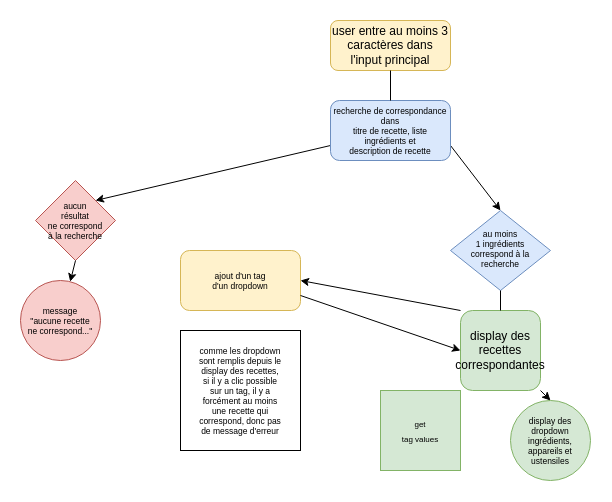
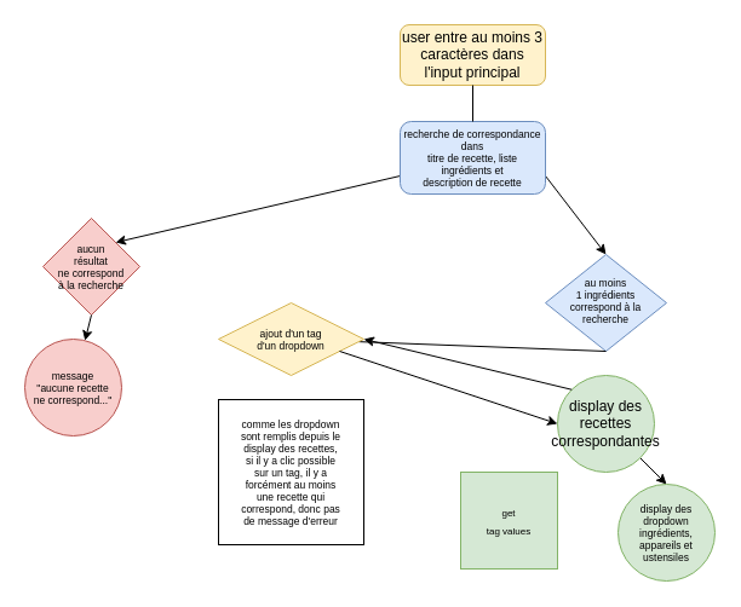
  <mxCell id="0" />
  <mxCell id="1" parent="0" />
  <mxCell id="2" value="user entre au moins 3 caractères dans l'input principal" style="rounded=1;whiteSpace=wrap;html=1;fontSize=12;glass=0;strokeWidth=1;shadow=0;fillColor=#fff2cc;strokeColor=#d6b656;" parent="1" vertex="1"><mxGeometry x="330" y="20" width="120" height="50" as="geometry" /></mxCell>
  <mxCell id="3" value="&lt;p class=&quot;p1&quot; style=&quot;margin: 0px ; font-stretch: normal ; font-size: 8.5px ; line-height: normal&quot;&gt;au moins&lt;/p&gt;&lt;p class=&quot;p1&quot; style=&quot;margin: 0px ; font-stretch: normal ; font-size: 8.5px ; line-height: normal&quot;&gt;1 ingrédients&lt;/p&gt;&lt;p class=&quot;p1&quot; style=&quot;margin: 0px ; font-stretch: normal ; font-size: 8.5px ; line-height: normal&quot;&gt;correspond à la&lt;/p&gt;&lt;p class=&quot;p1&quot; style=&quot;margin: 0px ; font-stretch: normal ; font-size: 8.5px ; line-height: normal&quot;&gt;recherche&lt;/p&gt;" style="rhombus;whiteSpace=wrap;html=1;shadow=0;fontFamily=Helvetica;fontSize=12;align=center;strokeWidth=1;spacing=6;spacingTop=-4;fillColor=#dae8fc;strokeColor=#6c8ebf;" parent="1" vertex="1"><mxGeometry x="450" y="210" width="100" height="80" as="geometry" /></mxCell>
  <mxCell id="4" value="&lt;font style=&quot;font-size: 8px&quot;&gt;get &lt;br&gt;tag values&lt;/font&gt;" style="whiteSpace=wrap;html=1;aspect=fixed;fillColor=#d5e8d4;strokeColor=#82b366;rounded=0;" vertex="1" parent="1"><mxGeometry x="380" y="390" width="80" height="80" as="geometry" /></mxCell>
  <mxCell id="5" value="&lt;p class=&quot;p1&quot; style=&quot;margin: 0px ; font-stretch: normal ; font-size: 8.5px ; line-height: normal&quot;&gt;display des&lt;/p&gt;&lt;p class=&quot;p1&quot; style=&quot;margin: 0px ; font-stretch: normal ; font-size: 8.5px ; line-height: normal&quot;&gt;dropdown&lt;/p&gt;&lt;p class=&quot;p1&quot; style=&quot;margin: 0px ; font-stretch: normal ; font-size: 8.5px ; line-height: normal&quot;&gt;ingrédients,&lt;/p&gt;&lt;p class=&quot;p1&quot; style=&quot;margin: 0px ; font-stretch: normal ; font-size: 8.5px ; line-height: normal&quot;&gt;appareils et&lt;/p&gt;&lt;p class=&quot;p1&quot; style=&quot;margin: 0px ; font-stretch: normal ; font-size: 8.5px ; line-height: normal&quot;&gt;ustensiles&lt;/p&gt;" style="ellipse;whiteSpace=wrap;html=1;aspect=fixed;fillColor=#d5e8d4;strokeColor=#82b366;" vertex="1" parent="1"><mxGeometry x="510" y="400" width="80" height="80" as="geometry" /></mxCell>
  <mxCell id="6" value="" style="endArrow=classic;html=1;rounded=0;exitX=1;exitY=1;exitDx=0;exitDy=0;entryX=0.5;entryY=0;entryDx=0;entryDy=0;" edge="1" parent="1" source="14" target="5"><mxGeometry width="50" height="50" relative="1" as="geometry"><mxPoint x="550" y="370" as="sourcePoint" /><mxPoint x="600" y="320" as="targetPoint" /></mxGeometry></mxCell>
  <mxCell id="7" value="&lt;p class=&quot;p1&quot; style=&quot;margin: 0px ; font-stretch: normal ; font-size: 8.5px ; line-height: normal&quot;&gt;message&lt;/p&gt;&lt;p class=&quot;p1&quot; style=&quot;margin: 0px ; font-stretch: normal ; font-size: 8.5px ; line-height: normal&quot;&gt;&quot;aucune recette&lt;/p&gt;&lt;p class=&quot;p1&quot; style=&quot;margin: 0px ; font-stretch: normal ; font-size: 8.5px ; line-height: normal&quot;&gt;ne correspond...&quot;&lt;/p&gt;" style="ellipse;whiteSpace=wrap;html=1;aspect=fixed;fillColor=#f8cecc;strokeColor=#b85450;" vertex="1" parent="1"><mxGeometry x="20" y="280" width="80" height="80" as="geometry" /></mxCell>
  <mxCell id="8" value="&lt;p class=&quot;p1&quot; style=&quot;margin: 0px ; font-stretch: normal ; font-size: 8.5px ; line-height: normal&quot;&gt;aucun&lt;/p&gt;&lt;p class=&quot;p1&quot; style=&quot;margin: 0px ; font-stretch: normal ; font-size: 8.5px ; line-height: normal&quot;&gt;résultat&lt;/p&gt;&lt;p class=&quot;p1&quot; style=&quot;margin: 0px ; font-stretch: normal ; font-size: 8.5px ; line-height: normal&quot;&gt;ne correspond&lt;/p&gt;&lt;p class=&quot;p1&quot; style=&quot;margin: 0px ; font-stretch: normal ; font-size: 8.5px ; line-height: normal&quot;&gt;à la recherche&lt;/p&gt;" style="rhombus;whiteSpace=wrap;html=1;fillColor=#f8cecc;strokeColor=#b85450;" vertex="1" parent="1"><mxGeometry x="35" y="180" width="80" height="80" as="geometry" /></mxCell>
  <mxCell id="9" value="" style="endArrow=classic;html=1;rounded=0;entryX=1;entryY=0;entryDx=0;entryDy=0;exitX=0;exitY=0.75;exitDx=0;exitDy=0;" edge="1" parent="1" source="12" target="8"><mxGeometry width="50" height="50" relative="1" as="geometry"><mxPoint x="470" y="150" as="sourcePoint" /><mxPoint x="490" y="300" as="targetPoint" /></mxGeometry></mxCell>
  <mxCell id="10" value="" style="endArrow=classic;html=1;rounded=0;exitX=0.5;exitY=1;exitDx=0;exitDy=0;" edge="1" parent="1" source="8" target="7"><mxGeometry width="50" height="50" relative="1" as="geometry"><mxPoint x="440" y="410" as="sourcePoint" /><mxPoint x="490" y="360" as="targetPoint" /></mxGeometry></mxCell>
  <mxCell id="11" value="" style="endArrow=classic;html=1;rounded=0;exitX=1;exitY=0.75;exitDx=0;exitDy=0;entryX=0.5;entryY=0;entryDx=0;entryDy=0;startArrow=none;" edge="1" parent="1" source="12" target="3"><mxGeometry width="50" height="50" relative="1" as="geometry"><mxPoint x="440" y="410" as="sourcePoint" /><mxPoint x="490" y="360" as="targetPoint" /></mxGeometry></mxCell>
  <mxCell id="12" value="&lt;p class=&quot;p1&quot; style=&quot;margin: 0px ; font-stretch: normal ; font-size: 8.5px ; line-height: normal&quot;&gt;recherche de correspondance dans&lt;/p&gt;&lt;p class=&quot;p1&quot; style=&quot;margin: 0px ; font-stretch: normal ; font-size: 8.5px ; line-height: normal&quot;&gt;titre de recette, liste ingrédients et&lt;/p&gt;&lt;p class=&quot;p1&quot; style=&quot;margin: 0px ; font-stretch: normal ; font-size: 8.5px ; line-height: normal&quot;&gt;description de recette&lt;/p&gt;" style="rounded=1;whiteSpace=wrap;html=1;fontSize=12;glass=0;strokeWidth=1;shadow=0;fillColor=#dae8fc;strokeColor=#6c8ebf;" parent="1" vertex="1"><mxGeometry x="330" y="100" width="120" height="60" as="geometry" /></mxCell>
  <mxCell id="13" value="" style="endArrow=none;html=1;rounded=0;exitX=0.5;exitY=1;exitDx=0;exitDy=0;entryX=0.5;entryY=0;entryDx=0;entryDy=0;" edge="1" parent="1" source="2" target="12"><mxGeometry width="50" height="50" relative="1" as="geometry"><mxPoint x="390" y="110" as="sourcePoint" /><mxPoint x="390" y="210" as="targetPoint" /></mxGeometry></mxCell>
- <mxCell id="14" value="display des recettes&lt;br&gt;correspondantes" style="whiteSpace=wrap;html=1;aspect=fixed;fillColor=#d5e8d4;strokeColor=#82b366;rounded=1;" vertex="1" parent="1"><mxGeometry x="460" y="310" width="80" height="80" as="geometry" /></mxCell>
- <mxCell id="15" value="" style="endArrow=none;html=1;rounded=0;exitX=0.5;exitY=1;exitDx=0;exitDy=0;entryX=0.5;entryY=0;entryDx=0;entryDy=0;" edge="1" parent="1" source="3" target="14"><mxGeometry width="50" height="50" relative="1" as="geometry"><mxPoint x="500" y="290" as="sourcePoint" /><mxPoint x="500" y="530" as="targetPoint" /></mxGeometry></mxCell>
- <mxCell id="16" value="&lt;p class=&quot;p1&quot; style=&quot;margin: 0px ; font-stretch: normal ; font-size: 8.5px ; line-height: normal&quot;&gt;ajout d'un tag&lt;/p&gt;&lt;p class=&quot;p1&quot; style=&quot;margin: 0px ; font-stretch: normal ; font-size: 8.5px ; line-height: normal&quot;&gt;d'un dropdown&lt;br&gt;&lt;/p&gt;" style="rounded=1;whiteSpace=wrap;html=1;fillColor=#fff2cc;strokeColor=#d6b656;" vertex="1" parent="1"><mxGeometry x="180" y="250" width="120" height="60" as="geometry" /></mxCell>
+ <mxCell id="14" value="display des recettes&lt;br&gt;correspondantes" style="ellipse;whiteSpace=wrap;html=1;aspect=fixed;fillColor=#d5e8d4;strokeColor=#82b366;" vertex="1" parent="1"><mxGeometry x="460" y="310" width="80" height="80" as="geometry" /></mxCell>
+ <mxCell id="15" value="" style="endArrow=none;html=1;rounded=0;exitX=0.5;exitY=1;exitDx=0;exitDy=0;" edge="1" parent="1" source="3" target="16"><mxGeometry width="50" height="50" relative="1" as="geometry"><mxPoint x="500" y="290" as="sourcePoint" /><mxPoint x="500" y="530" as="targetPoint" /></mxGeometry></mxCell>
+ <mxCell id="16" value="&lt;p class=&quot;p1&quot; style=&quot;margin: 0px ; font-stretch: normal ; font-size: 8.5px ; line-height: normal&quot;&gt;ajout d'un tag&lt;/p&gt;&lt;p class=&quot;p1&quot; style=&quot;margin: 0px ; font-stretch: normal ; font-size: 8.5px ; line-height: normal&quot;&gt;d'un dropdown&lt;br&gt;&lt;/p&gt;" style="rhombus;whiteSpace=wrap;html=1;fillColor=#fff2cc;strokeColor=#d6b656;" vertex="1" parent="1"><mxGeometry x="180" y="250" width="120" height="60" as="geometry" /></mxCell>
  <mxCell id="17" value="" style="endArrow=classic;html=1;rounded=0;exitX=0;exitY=0;exitDx=0;exitDy=0;entryX=1;entryY=0.5;entryDx=0;entryDy=0;" edge="1" parent="1" source="14" target="16"><mxGeometry width="50" height="50" relative="1" as="geometry"><mxPoint x="260" y="330" as="sourcePoint" /><mxPoint x="310" y="280" as="targetPoint" /></mxGeometry></mxCell>
  <mxCell id="18" value="" style="endArrow=classic;html=1;rounded=0;exitX=1;exitY=0.75;exitDx=0;exitDy=0;entryX=0;entryY=0.5;entryDx=0;entryDy=0;" edge="1" parent="1" source="16" target="14"><mxGeometry width="50" height="50" relative="1" as="geometry"><mxPoint x="290" y="360" as="sourcePoint" /><mxPoint x="380" y="360" as="targetPoint" /></mxGeometry></mxCell>
  <mxCell id="19" value="&lt;p class=&quot;p1&quot; style=&quot;margin: 0px ; font-stretch: normal ; font-size: 8.5px ; line-height: normal&quot;&gt;comme les dropdown&lt;/p&gt;&lt;p class=&quot;p1&quot; style=&quot;margin: 0px ; font-stretch: normal ; font-size: 8.5px ; line-height: normal&quot;&gt;sont remplis depuis le&lt;/p&gt;&lt;p class=&quot;p1&quot; style=&quot;margin: 0px ; font-stretch: normal ; font-size: 8.5px ; line-height: normal&quot;&gt;display des recettes,&lt;/p&gt;&lt;p class=&quot;p1&quot; style=&quot;margin: 0px ; font-stretch: normal ; font-size: 8.5px ; line-height: normal&quot;&gt;si il y a clic possible&lt;/p&gt;&lt;p class=&quot;p1&quot; style=&quot;margin: 0px ; font-stretch: normal ; font-size: 8.5px ; line-height: normal&quot;&gt;sur un tag, il y a&lt;/p&gt;&lt;p class=&quot;p1&quot; style=&quot;margin: 0px ; font-stretch: normal ; font-size: 8.5px ; line-height: normal&quot;&gt;forcément au moins&lt;/p&gt;&lt;p class=&quot;p1&quot; style=&quot;margin: 0px ; font-stretch: normal ; font-size: 8.5px ; line-height: normal&quot;&gt;une recette qui&lt;/p&gt;&lt;p class=&quot;p1&quot; style=&quot;margin: 0px ; font-stretch: normal ; font-size: 8.5px ; line-height: normal&quot;&gt;correspond, donc pas&lt;/p&gt;&lt;p class=&quot;p1&quot; style=&quot;margin: 0px ; font-stretch: normal ; font-size: 8.5px ; line-height: normal&quot;&gt;de message d'erreur&lt;/p&gt;" style="rounded=0;whiteSpace=wrap;html=1;fontSize=8;" vertex="1" parent="1"><mxGeometry x="180" y="330" width="120" height="120" as="geometry" /></mxCell>
